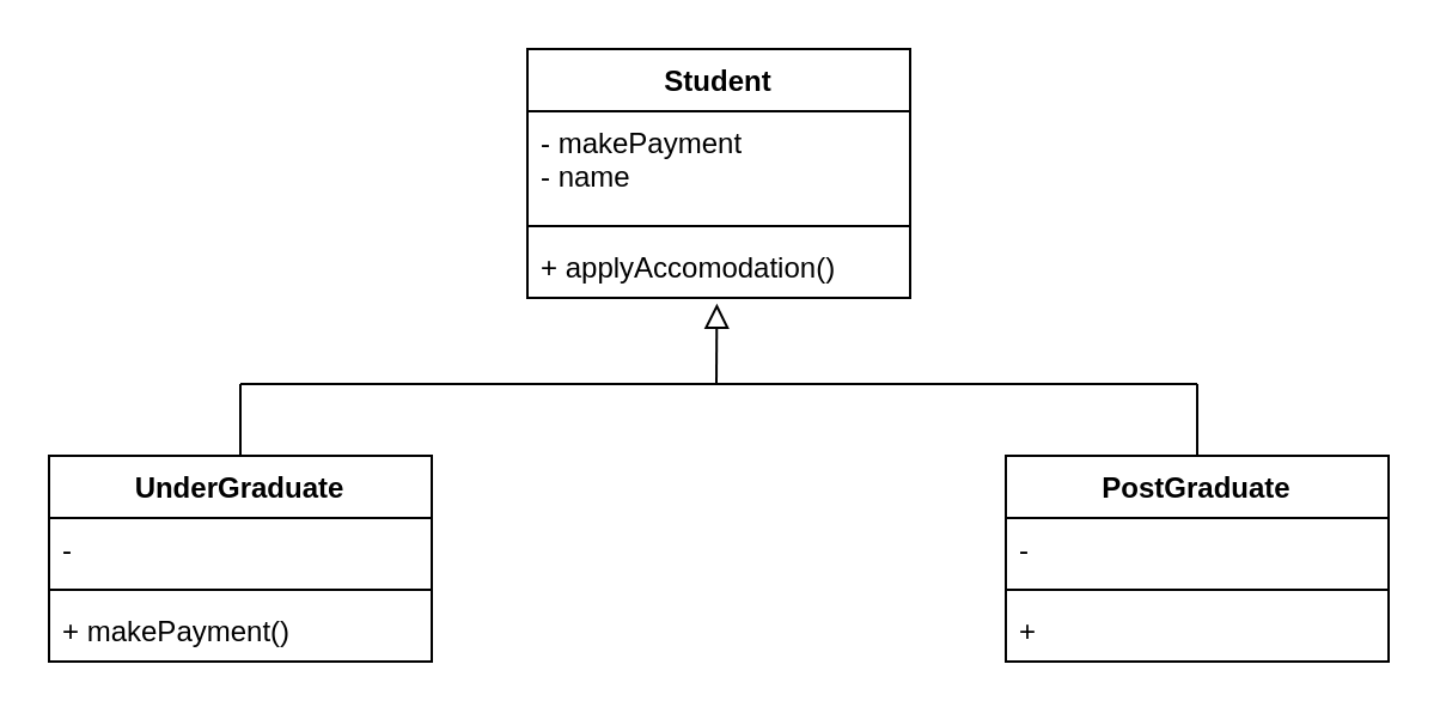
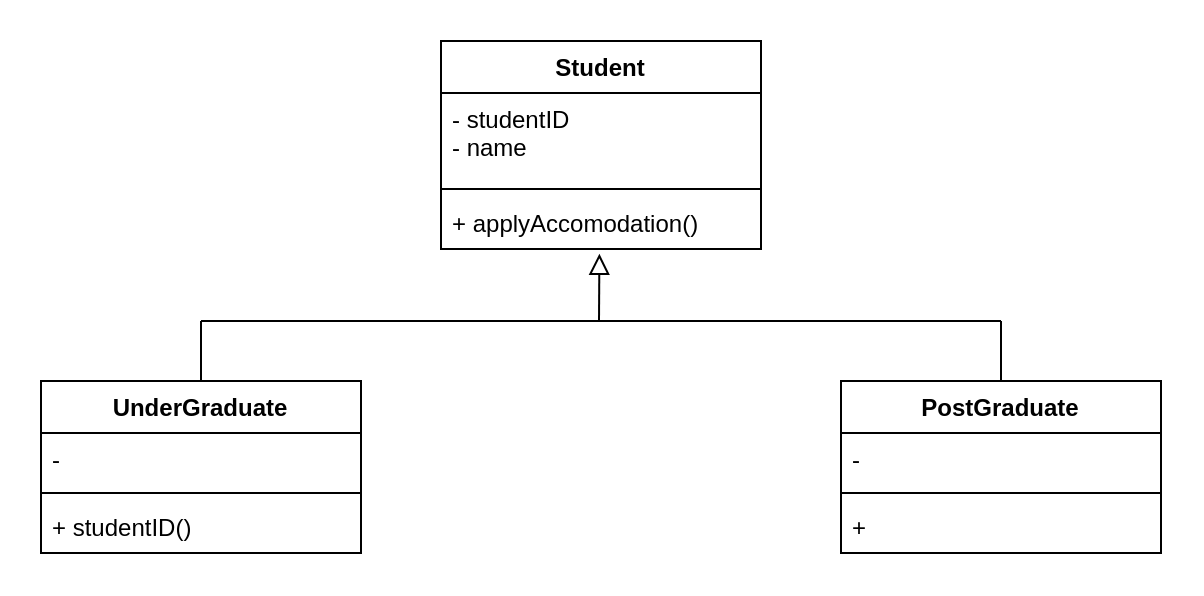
  <mxCell id="0" />
  <mxCell id="1" parent="0" />
  <mxCell id="2" value="Student" style="swimlane;fontStyle=1;align=center;verticalAlign=top;childLayout=stackLayout;horizontal=1;startSize=26;horizontalStack=0;resizeParent=1;resizeParentMax=0;resizeLast=0;collapsible=1;marginBottom=0;whiteSpace=wrap;html=1;" parent="1" vertex="1"><mxGeometry x="220" y="20" width="160" height="104" as="geometry" /></mxCell>
- <mxCell id="3" value="- makePayment&lt;div&gt;- name&lt;/div&gt;" style="text;strokeColor=none;fillColor=none;align=left;verticalAlign=top;spacingLeft=4;spacingRight=4;overflow=hidden;rotatable=0;points=[[0,0.5],[1,0.5]];portConstraint=eastwest;whiteSpace=wrap;html=1;" parent="2" vertex="1"><mxGeometry y="26" width="160" height="44" as="geometry" /></mxCell>
+ <mxCell id="3" value="- studentID&lt;div&gt;- name&lt;/div&gt;" style="text;strokeColor=none;fillColor=none;align=left;verticalAlign=top;spacingLeft=4;spacingRight=4;overflow=hidden;rotatable=0;points=[[0,0.5],[1,0.5]];portConstraint=eastwest;whiteSpace=wrap;html=1;" parent="2" vertex="1"><mxGeometry y="26" width="160" height="44" as="geometry" /></mxCell>
  <mxCell id="4" value="" style="line;strokeWidth=1;fillColor=none;align=left;verticalAlign=middle;spacingTop=-1;spacingLeft=3;spacingRight=3;rotatable=0;labelPosition=right;points=[];portConstraint=eastwest;strokeColor=inherit;" parent="2" vertex="1"><mxGeometry y="70" width="160" height="8" as="geometry" /></mxCell>
  <mxCell id="5" value="+ applyAccomodation()" style="text;strokeColor=none;fillColor=none;align=left;verticalAlign=top;spacingLeft=4;spacingRight=4;overflow=hidden;rotatable=0;points=[[0,0.5],[1,0.5]];portConstraint=eastwest;whiteSpace=wrap;html=1;" parent="2" vertex="1"><mxGeometry y="78" width="160" height="26" as="geometry" /></mxCell>
  <mxCell id="6" value="UnderGraduate" style="swimlane;fontStyle=1;align=center;verticalAlign=top;childLayout=stackLayout;horizontal=1;startSize=26;horizontalStack=0;resizeParent=1;resizeParentMax=0;resizeLast=0;collapsible=1;marginBottom=0;whiteSpace=wrap;html=1;" parent="1" vertex="1"><mxGeometry x="20" y="190" width="160" height="86" as="geometry" /></mxCell>
  <mxCell id="7" value="-" style="text;strokeColor=none;fillColor=none;align=left;verticalAlign=top;spacingLeft=4;spacingRight=4;overflow=hidden;rotatable=0;points=[[0,0.5],[1,0.5]];portConstraint=eastwest;whiteSpace=wrap;html=1;" parent="6" vertex="1"><mxGeometry y="26" width="160" height="26" as="geometry" /></mxCell>
  <mxCell id="8" value="" style="line;strokeWidth=1;fillColor=none;align=left;verticalAlign=middle;spacingTop=-1;spacingLeft=3;spacingRight=3;rotatable=0;labelPosition=right;points=[];portConstraint=eastwest;strokeColor=inherit;" parent="6" vertex="1"><mxGeometry y="52" width="160" height="8" as="geometry" /></mxCell>
- <mxCell id="9" value="+ makePayment()" style="text;strokeColor=none;fillColor=none;align=left;verticalAlign=top;spacingLeft=4;spacingRight=4;overflow=hidden;rotatable=0;points=[[0,0.5],[1,0.5]];portConstraint=eastwest;whiteSpace=wrap;html=1;" parent="6" vertex="1"><mxGeometry y="60" width="160" height="26" as="geometry" /></mxCell>
+ <mxCell id="9" value="+ studentID()" style="text;strokeColor=none;fillColor=none;align=left;verticalAlign=top;spacingLeft=4;spacingRight=4;overflow=hidden;rotatable=0;points=[[0,0.5],[1,0.5]];portConstraint=eastwest;whiteSpace=wrap;html=1;" parent="6" vertex="1"><mxGeometry y="60" width="160" height="26" as="geometry" /></mxCell>
  <mxCell id="10" value="PostGraduate" style="swimlane;fontStyle=1;align=center;verticalAlign=top;childLayout=stackLayout;horizontal=1;startSize=26;horizontalStack=0;resizeParent=1;resizeParentMax=0;resizeLast=0;collapsible=1;marginBottom=0;whiteSpace=wrap;html=1;" parent="1" vertex="1"><mxGeometry x="420" y="190" width="160" height="86" as="geometry" /></mxCell>
  <mxCell id="11" value="-" style="text;strokeColor=none;fillColor=none;align=left;verticalAlign=top;spacingLeft=4;spacingRight=4;overflow=hidden;rotatable=0;points=[[0,0.5],[1,0.5]];portConstraint=eastwest;whiteSpace=wrap;html=1;" parent="10" vertex="1"><mxGeometry y="26" width="160" height="26" as="geometry" /></mxCell>
  <mxCell id="12" value="" style="line;strokeWidth=1;fillColor=none;align=left;verticalAlign=middle;spacingTop=-1;spacingLeft=3;spacingRight=3;rotatable=0;labelPosition=right;points=[];portConstraint=eastwest;strokeColor=inherit;" parent="10" vertex="1"><mxGeometry y="52" width="160" height="8" as="geometry" /></mxCell>
  <mxCell id="13" value="+" style="text;strokeColor=none;fillColor=none;align=left;verticalAlign=top;spacingLeft=4;spacingRight=4;overflow=hidden;rotatable=0;points=[[0,0.5],[1,0.5]];portConstraint=eastwest;whiteSpace=wrap;html=1;" parent="10" vertex="1"><mxGeometry y="60" width="160" height="26" as="geometry" /></mxCell>
  <mxCell id="14" value="" style="endArrow=block;html=1;rounded=0;align=center;verticalAlign=bottom;endFill=0;labelBackgroundColor=none;endSize=8;entryX=0.495;entryY=1.092;entryDx=0;entryDy=0;entryPerimeter=0;" parent="1" target="5" edge="1"><mxGeometry relative="1" as="geometry"><mxPoint x="299" y="160" as="sourcePoint" /><mxPoint x="210" y="120" as="targetPoint" /></mxGeometry></mxCell>
  <mxCell id="15" value="" style="resizable=0;html=1;align=center;verticalAlign=top;labelBackgroundColor=none;" parent="14" connectable="0" vertex="1"><mxGeometry relative="1" as="geometry" /></mxCell>
  <mxCell id="16" value="" style="endArrow=none;html=1;rounded=0;" parent="1" edge="1"><mxGeometry width="50" height="50" relative="1" as="geometry"><mxPoint x="100" y="160" as="sourcePoint" /><mxPoint x="500" y="160" as="targetPoint" /></mxGeometry></mxCell>
  <mxCell id="17" value="" style="endArrow=none;html=1;rounded=0;exitX=0.5;exitY=0;exitDx=0;exitDy=0;" parent="1" source="6" edge="1"><mxGeometry width="50" height="50" relative="1" as="geometry"><mxPoint x="300" y="170" as="sourcePoint" /><mxPoint x="100" y="160" as="targetPoint" /></mxGeometry></mxCell>
  <mxCell id="18" value="" style="endArrow=none;html=1;rounded=0;exitX=0.5;exitY=0;exitDx=0;exitDy=0;" parent="1" source="10" edge="1"><mxGeometry width="50" height="50" relative="1" as="geometry"><mxPoint x="300" y="170" as="sourcePoint" /><mxPoint x="500" y="160" as="targetPoint" /></mxGeometry></mxCell>
